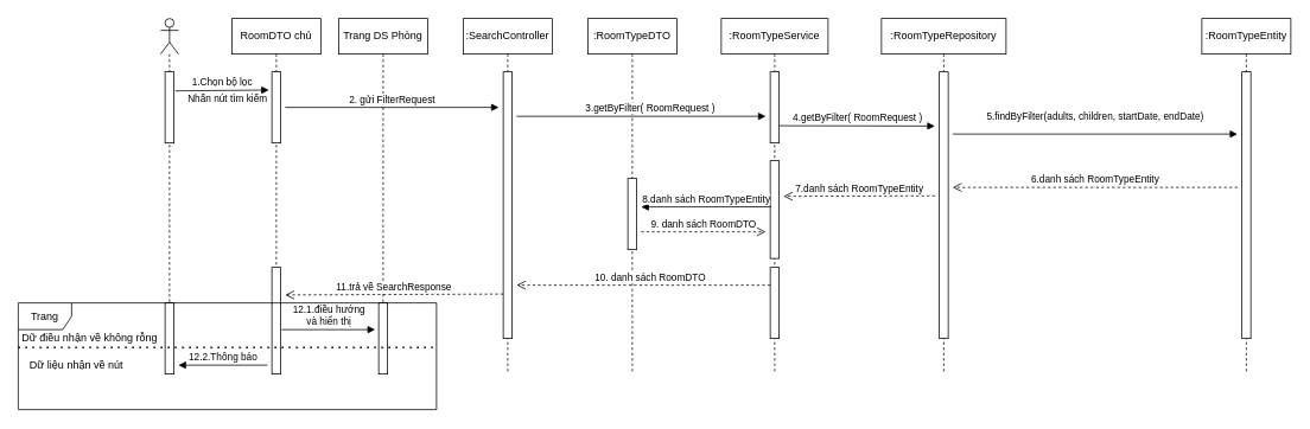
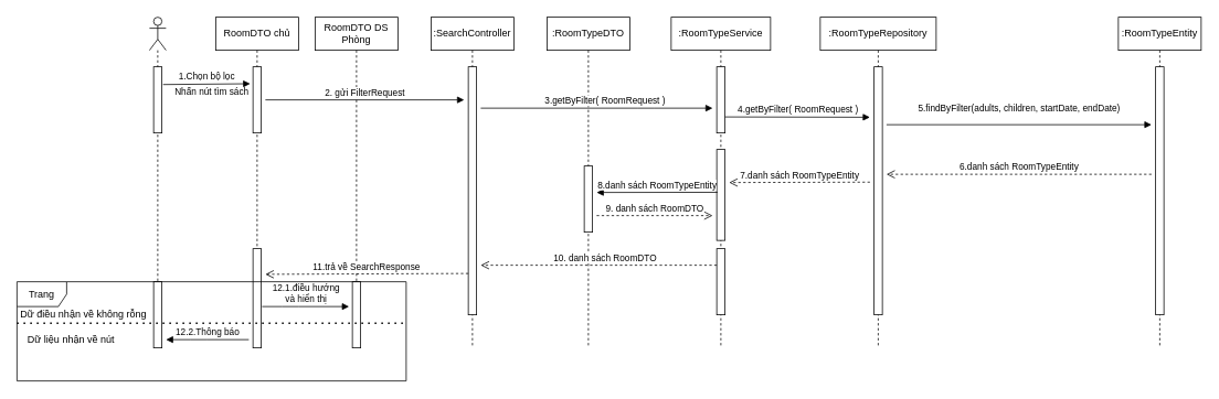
  <mxCell id="0" />
  <mxCell id="1" parent="0" />
  <mxCell id="2" value="" style="shape=umlLifeline;participant=umlActor;perimeter=lifelinePerimeter;whiteSpace=wrap;html=1;container=1;collapsible=0;recursiveResize=0;verticalAlign=top;spacingTop=36;outlineConnect=0;" parent="1" vertex="1"><mxGeometry x="180" y="20" width="20" height="400" as="geometry" /></mxCell>
  <mxCell id="3" value=":RoomTypeDTO" style="shape=umlLifeline;perimeter=lifelinePerimeter;whiteSpace=wrap;html=1;container=1;collapsible=0;recursiveResize=0;outlineConnect=0;" parent="1" vertex="1"><mxGeometry x="660" y="20" width="100" height="400" as="geometry" /></mxCell>
  <mxCell id="4" value=":SearchController" style="shape=umlLifeline;perimeter=lifelinePerimeter;whiteSpace=wrap;html=1;container=1;collapsible=0;recursiveResize=0;outlineConnect=0;" parent="1" vertex="1"><mxGeometry x="520" y="20" width="100" height="400" as="geometry" /></mxCell>
  <mxCell id="5" value="" style="html=1;points=[];perimeter=orthogonalPerimeter;" parent="4" vertex="1"><mxGeometry x="45" y="60" width="10" height="300" as="geometry" /></mxCell>
  <mxCell id="6" value=":RoomTypeService" style="shape=umlLifeline;perimeter=lifelinePerimeter;whiteSpace=wrap;html=1;container=1;collapsible=0;recursiveResize=0;outlineConnect=0;" parent="1" vertex="1"><mxGeometry x="810" y="20" width="120" height="400" as="geometry" /></mxCell>
  <mxCell id="7" value=":RoomTypeRepository" style="shape=umlLifeline;perimeter=lifelinePerimeter;whiteSpace=wrap;html=1;container=1;collapsible=0;recursiveResize=0;outlineConnect=0;" parent="1" vertex="1"><mxGeometry x="990" y="20" width="140" height="400" as="geometry" /></mxCell>
  <mxCell id="8" value=":RoomTypeEntity" style="shape=umlLifeline;perimeter=lifelinePerimeter;whiteSpace=wrap;html=1;container=1;collapsible=0;recursiveResize=0;outlineConnect=0;" parent="1" vertex="1"><mxGeometry x="1350" y="20" width="100" height="400" as="geometry" /></mxCell>
  <mxCell id="9" value="" style="html=1;points=[];perimeter=orthogonalPerimeter;" parent="8" vertex="1"><mxGeometry x="45" y="60" width="10" height="300" as="geometry" /></mxCell>
  <mxCell id="10" value="RoomDTO chủ" style="shape=umlLifeline;perimeter=lifelinePerimeter;whiteSpace=wrap;html=1;container=1;collapsible=0;recursiveResize=0;outlineConnect=0;" parent="1" vertex="1"><mxGeometry x="260" y="20" width="100" height="400" as="geometry" /></mxCell>
  <mxCell id="11" value="" style="html=1;points=[];perimeter=orthogonalPerimeter;" parent="10" vertex="1"><mxGeometry x="45" y="60" width="10" height="80" as="geometry" /></mxCell>
- <mxCell id="12" value="&lt;font style=&quot;font-size: 11px&quot;&gt;Nhấn nút tìm kiếm&lt;/font&gt;" style="text;html=1;align=center;verticalAlign=middle;resizable=0;points=[];autosize=1;strokeColor=none;" parent="1" vertex="1"><mxGeometry x="200" y="100" width="110" height="20" as="geometry" /></mxCell>
- <mxCell id="13" value="Trang DS Phòng" style="shape=umlLifeline;perimeter=lifelinePerimeter;whiteSpace=wrap;html=1;container=1;collapsible=0;recursiveResize=0;outlineConnect=0;" parent="1" vertex="1"><mxGeometry x="380" y="20" width="100" height="400" as="geometry" /></mxCell>
+ <mxCell id="12" value="&lt;font style=&quot;font-size: 11px&quot;&gt;Nhấn nút tìm sách&lt;/font&gt;" style="text;html=1;align=center;verticalAlign=middle;resizable=0;points=[];autosize=1;strokeColor=none;" parent="1" vertex="1"><mxGeometry x="200" y="100" width="110" height="20" as="geometry" /></mxCell>
+ <mxCell id="13" value="RoomDTO DS Phòng" style="shape=umlLifeline;perimeter=lifelinePerimeter;whiteSpace=wrap;html=1;container=1;collapsible=0;recursiveResize=0;outlineConnect=0;" parent="1" vertex="1"><mxGeometry x="380" y="20" width="100" height="400" as="geometry" /></mxCell>
  <mxCell id="14" value="3.getByFilter( RoomRequest )" style="html=1;verticalAlign=bottom;endArrow=block;" parent="1" edge="1"><mxGeometry x="0.071" width="80" relative="1" as="geometry"><mxPoint x="580" y="130" as="sourcePoint" /><mxPoint x="860" y="130" as="targetPoint" /><Array as="points"><mxPoint x="780" y="130" /></Array><mxPoint as="offset" /></mxGeometry></mxCell>
  <mxCell id="15" value="" style="html=1;points=[];perimeter=orthogonalPerimeter;" parent="1" vertex="1"><mxGeometry x="865" y="80" width="10" height="80" as="geometry" /></mxCell>
  <mxCell id="16" value="4.getByFilter( RoomRequest )" style="html=1;verticalAlign=bottom;endArrow=block;exitX=1;exitY=0.758;exitDx=0;exitDy=0;exitPerimeter=0;" parent="1" source="15" edge="1"><mxGeometry width="80" relative="1" as="geometry"><mxPoint x="1015" y="140" as="sourcePoint" /><mxPoint x="1050" y="141" as="targetPoint" /></mxGeometry></mxCell>
  <mxCell id="17" value="" style="html=1;points=[];perimeter=orthogonalPerimeter;" parent="1" vertex="1"><mxGeometry x="1055" y="80" width="10" height="300" as="geometry" /></mxCell>
  <mxCell id="18" value="&lt;p style=&quot;text-align: left&quot;&gt;5.findByFilter(adults, children, startDate, endDate)&lt;/p&gt;" style="html=1;verticalAlign=bottom;endArrow=block;" parent="1" edge="1"><mxGeometry width="80" relative="1" as="geometry"><mxPoint x="1070" y="150" as="sourcePoint" /><mxPoint x="1390" y="150" as="targetPoint" /><mxPoint as="offset" /></mxGeometry></mxCell>
  <mxCell id="19" value="" style="html=1;points=[];perimeter=orthogonalPerimeter;" parent="1" vertex="1"><mxGeometry x="705" y="200" width="10" height="80" as="geometry" /></mxCell>
  <mxCell id="20" value="" style="html=1;points=[];perimeter=orthogonalPerimeter;" parent="1" vertex="1"><mxGeometry x="865" y="180" width="10" height="110" as="geometry" /></mxCell>
  <mxCell id="21" value="" style="html=1;points=[];perimeter=orthogonalPerimeter;" parent="1" vertex="1"><mxGeometry x="865" y="300" width="10" height="80" as="geometry" /></mxCell>
  <mxCell id="22" value="6.danh sách RoomTypeEntity" style="html=1;verticalAlign=bottom;endArrow=open;dashed=1;endSize=8;" parent="1" edge="1"><mxGeometry relative="1" as="geometry"><mxPoint x="1390" y="210" as="sourcePoint" /><mxPoint x="1070" y="210" as="targetPoint" /></mxGeometry></mxCell>
  <mxCell id="23" value="7.danh sách RoomTypeEntity" style="html=1;verticalAlign=bottom;endArrow=open;dashed=1;endSize=8;" parent="1" edge="1"><mxGeometry relative="1" as="geometry"><mxPoint x="1050" y="219.5" as="sourcePoint" /><mxPoint x="880" y="220" as="targetPoint" /></mxGeometry></mxCell>
  <mxCell id="24" value="8.danh sách RoomTypeEntity" style="html=1;verticalAlign=bottom;endArrow=block;exitX=0.1;exitY=0.471;exitDx=0;exitDy=0;exitPerimeter=0;" parent="1" source="20" edge="1"><mxGeometry width="80" relative="1" as="geometry"><mxPoint x="820" y="250" as="sourcePoint" /><mxPoint x="720" y="232" as="targetPoint" /></mxGeometry></mxCell>
  <mxCell id="25" value="9. danh sách RoomDTO" style="html=1;verticalAlign=bottom;endArrow=open;dashed=1;endSize=8;" parent="1" edge="1"><mxGeometry relative="1" as="geometry"><mxPoint x="720" y="260" as="sourcePoint" /><mxPoint x="860" y="260" as="targetPoint" /></mxGeometry></mxCell>
  <mxCell id="26" value="10. danh sách RoomDTO" style="html=1;verticalAlign=bottom;endArrow=open;dashed=1;endSize=8;" parent="1" edge="1"><mxGeometry x="-0.053" relative="1" as="geometry"><mxPoint x="865" y="320" as="sourcePoint" /><mxPoint x="580" y="320" as="targetPoint" /><mxPoint as="offset" /></mxGeometry></mxCell>
  <mxCell id="27" value="" style="html=1;points=[];perimeter=orthogonalPerimeter;" parent="1" vertex="1"><mxGeometry x="305" y="300" width="10" height="120" as="geometry" /></mxCell>
  <mxCell id="28" value="11.trả về SearchResponse" style="html=1;verticalAlign=bottom;endArrow=open;dashed=1;endSize=8;" parent="1" edge="1"><mxGeometry relative="1" as="geometry"><mxPoint x="565" y="330" as="sourcePoint" /><mxPoint x="320" y="331" as="targetPoint" /></mxGeometry></mxCell>
  <mxCell id="29" value="12.1.điều hướng&lt;br&gt;và hiển thị" style="html=1;verticalAlign=bottom;endArrow=block;" parent="1" edge="1"><mxGeometry width="80" relative="1" as="geometry"><mxPoint x="316" y="370" as="sourcePoint" /><mxPoint x="421" y="370" as="targetPoint" /><Array as="points"><mxPoint x="350" y="370" /></Array></mxGeometry></mxCell>
  <mxCell id="30" value="" style="html=1;points=[];perimeter=orthogonalPerimeter;" parent="1" vertex="1"><mxGeometry x="425" y="340" width="10" height="80" as="geometry" /></mxCell>
  <mxCell id="31" value="" style="html=1;points=[];perimeter=orthogonalPerimeter;" parent="1" vertex="1"><mxGeometry x="185" y="80" width="10" height="80" as="geometry" /></mxCell>
  <mxCell id="32" value="1.Chọn bộ lọc" style="html=1;verticalAlign=bottom;endArrow=block;entryX=-0.333;entryY=0.256;entryDx=0;entryDy=0;entryPerimeter=0;exitX=1.14;exitY=0.268;exitDx=0;exitDy=0;exitPerimeter=0;" parent="1" source="31" target="11" edge="1"><mxGeometry width="80" relative="1" as="geometry"><mxPoint x="210" y="100" as="sourcePoint" /><mxPoint x="270" y="100" as="targetPoint" /></mxGeometry></mxCell>
  <mxCell id="33" value="" style="html=1;points=[];perimeter=orthogonalPerimeter;" parent="1" vertex="1"><mxGeometry x="185" y="340" width="10" height="80" as="geometry" /></mxCell>
  <mxCell id="34" value="12.2.Thông báo" style="html=1;verticalAlign=bottom;endArrow=block;" parent="1" edge="1"><mxGeometry width="80" relative="1" as="geometry"><mxPoint x="300" y="410" as="sourcePoint" /><mxPoint x="200" y="410" as="targetPoint" /><Array as="points"><mxPoint x="240" y="410" /></Array></mxGeometry></mxCell>
  <mxCell id="35" value="Trang" style="shape=umlFrame;whiteSpace=wrap;html=1;" parent="1" vertex="1"><mxGeometry x="20" y="340" width="470" height="120" as="geometry" /></mxCell>
  <mxCell id="36" value="" style="endArrow=none;dashed=1;html=1;dashPattern=1 3;strokeWidth=2;entryX=1;entryY=0.417;entryDx=0;entryDy=0;entryPerimeter=0;" parent="1" target="35" edge="1"><mxGeometry width="50" height="50" relative="1" as="geometry"><mxPoint x="20" y="390" as="sourcePoint" /><mxPoint x="480" y="320" as="targetPoint" /></mxGeometry></mxCell>
  <mxCell id="37" value="Dữ liệu nhận về nút" style="text;html=1;align=center;verticalAlign=middle;resizable=0;points=[];autosize=1;strokeColor=none;" parent="1" vertex="1"><mxGeometry x="20" y="400" width="130" height="20" as="geometry" /></mxCell>
  <mxCell id="38" value="Dữ điều nhận về không rỗng" style="text;html=1;align=center;verticalAlign=middle;resizable=0;points=[];autosize=1;strokeColor=none;" parent="1" vertex="1"><mxGeometry x="20" y="370" width="160" height="20" as="geometry" /></mxCell>
  <mxCell id="39" value="2. gửi FilterRequest" style="html=1;verticalAlign=bottom;endArrow=block;" parent="1" edge="1"><mxGeometry width="80" relative="1" as="geometry"><mxPoint x="320" y="120" as="sourcePoint" /><mxPoint x="560" y="120" as="targetPoint" /></mxGeometry></mxCell>
